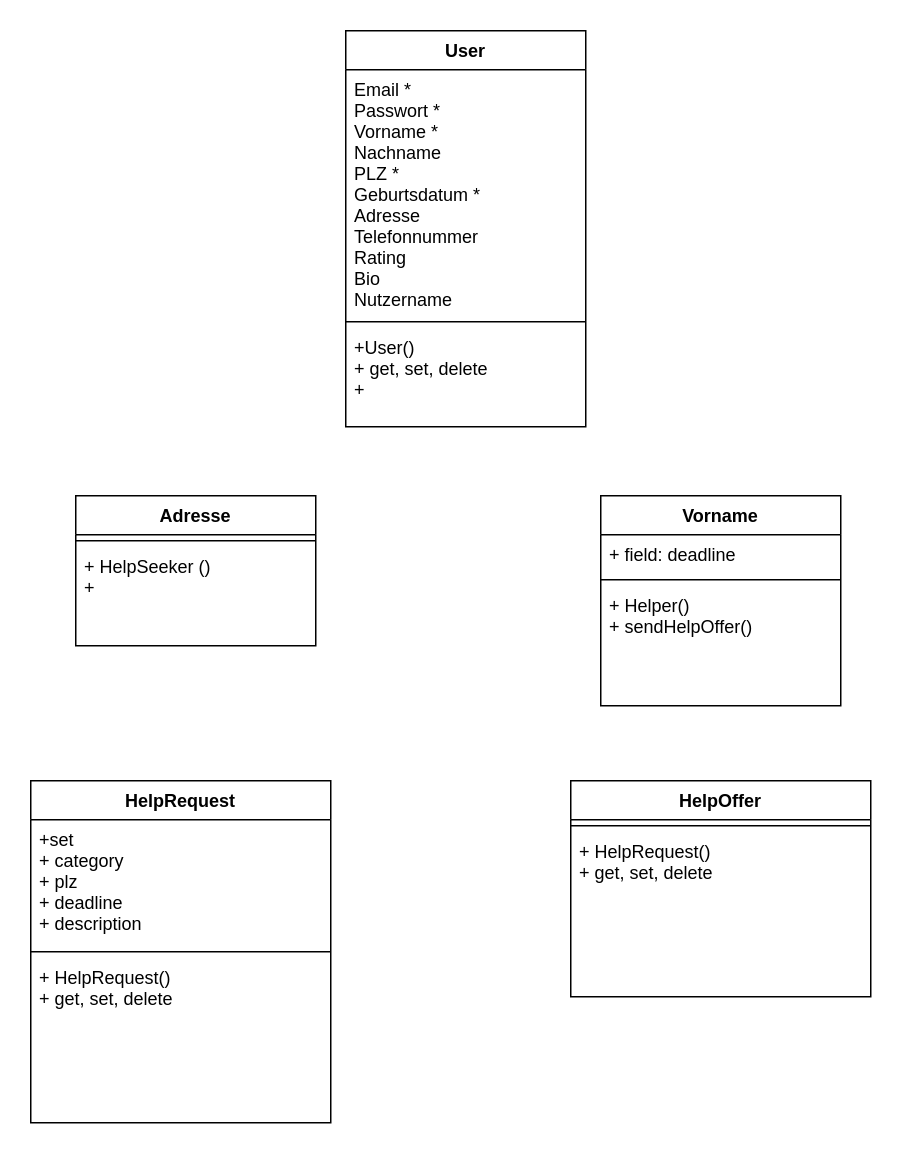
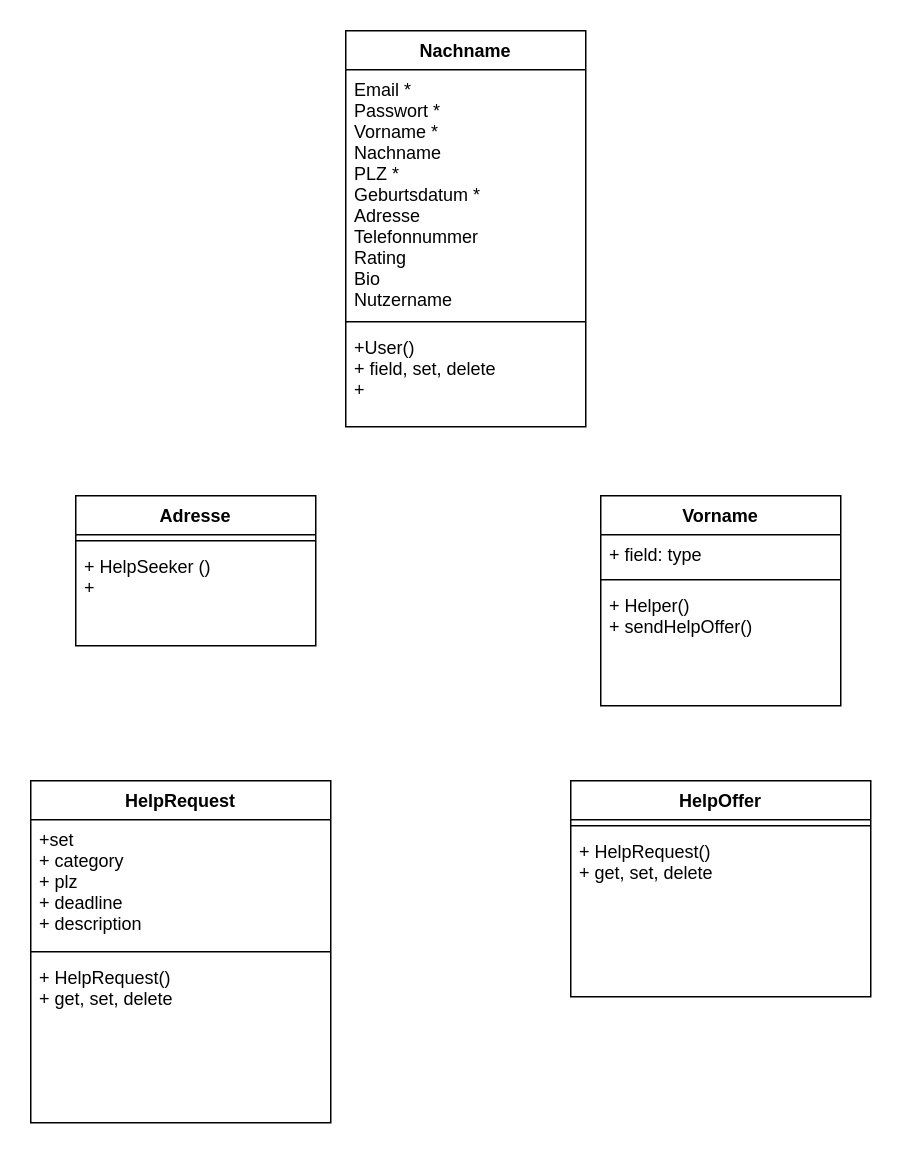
  <mxCell id="0" />
  <mxCell id="1" parent="0" />
  <mxCell id="2" value="Adresse&#10;" style="swimlane;fontStyle=1;align=center;verticalAlign=top;childLayout=stackLayout;horizontal=1;startSize=26;horizontalStack=0;resizeParent=1;resizeParentMax=0;resizeLast=0;collapsible=1;marginBottom=0;" vertex="1" parent="1"><mxGeometry x="50" y="330" width="160" height="100" as="geometry" /></mxCell>
  <mxCell id="3" value="" style="line;strokeWidth=1;fillColor=none;align=left;verticalAlign=middle;spacingTop=-1;spacingLeft=3;spacingRight=3;rotatable=0;labelPosition=right;points=[];portConstraint=eastwest;" vertex="1" parent="2"><mxGeometry y="26" width="160" height="8" as="geometry" /></mxCell>
  <mxCell id="4" value="+ HelpSeeker ()&#10;+ &#10;&#10;&#10;" style="text;strokeColor=none;fillColor=none;align=left;verticalAlign=top;spacingLeft=4;spacingRight=4;overflow=hidden;rotatable=0;points=[[0,0.5],[1,0.5]];portConstraint=eastwest;" vertex="1" parent="2"><mxGeometry y="34" width="160" height="66" as="geometry" /></mxCell>
- <mxCell id="5" value="User&#10;" style="swimlane;fontStyle=1;align=center;verticalAlign=top;childLayout=stackLayout;horizontal=1;startSize=26;horizontalStack=0;resizeParent=1;resizeParentMax=0;resizeLast=0;collapsible=1;marginBottom=0;" vertex="1" parent="1"><mxGeometry x="230" y="20" width="160" height="264" as="geometry" /></mxCell>
+ <mxCell id="5" value="Nachname&#10;" style="swimlane;fontStyle=1;align=center;verticalAlign=top;childLayout=stackLayout;horizontal=1;startSize=26;horizontalStack=0;resizeParent=1;resizeParentMax=0;resizeLast=0;collapsible=1;marginBottom=0;" vertex="1" parent="1"><mxGeometry x="230" y="20" width="160" height="264" as="geometry" /></mxCell>
  <mxCell id="6" value="Email *&#10;Passwort *&#10;Vorname *&#10;Nachname&#10;PLZ *&#10;Geburtsdatum *&#10;Adresse&#10;Telefonnummer&#10;Rating&#10;Bio&#10;Nutzername&#10;&#10;&#10;&#10;" style="text;strokeColor=none;fillColor=none;align=left;verticalAlign=top;spacingLeft=4;spacingRight=4;overflow=hidden;rotatable=0;points=[[0,0.5],[1,0.5]];portConstraint=eastwest;" vertex="1" parent="5"><mxGeometry y="26" width="160" height="164" as="geometry" /></mxCell>
  <mxCell id="7" value="" style="line;strokeWidth=1;fillColor=none;align=left;verticalAlign=middle;spacingTop=-1;spacingLeft=3;spacingRight=3;rotatable=0;labelPosition=right;points=[];portConstraint=eastwest;" vertex="1" parent="5"><mxGeometry y="190" width="160" height="8" as="geometry" /></mxCell>
- <mxCell id="8" value="+User()&#10;+ get, set, delete&#10;+ &#10;&#10;" style="text;strokeColor=none;fillColor=none;align=left;verticalAlign=top;spacingLeft=4;spacingRight=4;overflow=hidden;rotatable=0;points=[[0,0.5],[1,0.5]];portConstraint=eastwest;" vertex="1" parent="5"><mxGeometry y="198" width="160" height="66" as="geometry" /></mxCell>
+ <mxCell id="8" value="+User()&#10;+ field, set, delete&#10;+ &#10;&#10;" style="text;strokeColor=none;fillColor=none;align=left;verticalAlign=top;spacingLeft=4;spacingRight=4;overflow=hidden;rotatable=0;points=[[0,0.5],[1,0.5]];portConstraint=eastwest;" vertex="1" parent="5"><mxGeometry y="198" width="160" height="66" as="geometry" /></mxCell>
  <mxCell id="9" value="HelpRequest&#10;" style="swimlane;fontStyle=1;align=center;verticalAlign=top;childLayout=stackLayout;horizontal=1;startSize=26;horizontalStack=0;resizeParent=1;resizeParentMax=0;resizeLast=0;collapsible=1;marginBottom=0;" vertex="1" parent="1"><mxGeometry x="20" y="520" width="200" height="228" as="geometry" /></mxCell>
  <mxCell id="10" value="+set&#10;+ category&#10;+ plz&#10;+ deadline&#10;+ description&#10;&#10;" style="text;strokeColor=none;fillColor=none;align=left;verticalAlign=top;spacingLeft=4;spacingRight=4;overflow=hidden;rotatable=0;points=[[0,0.5],[1,0.5]];portConstraint=eastwest;" vertex="1" parent="9"><mxGeometry y="26" width="200" height="84" as="geometry" /></mxCell>
  <mxCell id="11" value="" style="line;strokeWidth=1;fillColor=none;align=left;verticalAlign=middle;spacingTop=-1;spacingLeft=3;spacingRight=3;rotatable=0;labelPosition=right;points=[];portConstraint=eastwest;" vertex="1" parent="9"><mxGeometry y="110" width="200" height="8" as="geometry" /></mxCell>
  <mxCell id="12" value="+ HelpRequest()&#10;+ get, set, delete" style="text;strokeColor=none;fillColor=none;align=left;verticalAlign=top;spacingLeft=4;spacingRight=4;overflow=hidden;rotatable=0;points=[[0,0.5],[1,0.5]];portConstraint=eastwest;" vertex="1" parent="9"><mxGeometry y="118" width="200" height="110" as="geometry" /></mxCell>
  <mxCell id="13" value="HelpOffer&#10;" style="swimlane;fontStyle=1;align=center;verticalAlign=top;childLayout=stackLayout;horizontal=1;startSize=26;horizontalStack=0;resizeParent=1;resizeParentMax=0;resizeLast=0;collapsible=1;marginBottom=0;" vertex="1" parent="1"><mxGeometry x="380" y="520" width="200" height="144" as="geometry" /></mxCell>
  <mxCell id="14" value="" style="line;strokeWidth=1;fillColor=none;align=left;verticalAlign=middle;spacingTop=-1;spacingLeft=3;spacingRight=3;rotatable=0;labelPosition=right;points=[];portConstraint=eastwest;" vertex="1" parent="13"><mxGeometry y="26" width="200" height="8" as="geometry" /></mxCell>
  <mxCell id="15" value="+ HelpRequest()&#10;+ get, set, delete" style="text;strokeColor=none;fillColor=none;align=left;verticalAlign=top;spacingLeft=4;spacingRight=4;overflow=hidden;rotatable=0;points=[[0,0.5],[1,0.5]];portConstraint=eastwest;" vertex="1" parent="13"><mxGeometry y="34" width="200" height="110" as="geometry" /></mxCell>
  <mxCell id="16" value="Vorname" style="swimlane;fontStyle=1;align=center;verticalAlign=top;childLayout=stackLayout;horizontal=1;startSize=26;horizontalStack=0;resizeParent=1;resizeParentMax=0;resizeLast=0;collapsible=1;marginBottom=0;" vertex="1" parent="1"><mxGeometry x="400" y="330" width="160" height="140" as="geometry" /></mxCell>
- <mxCell id="17" value="+ field: deadline" style="text;strokeColor=none;fillColor=none;align=left;verticalAlign=top;spacingLeft=4;spacingRight=4;overflow=hidden;rotatable=0;points=[[0,0.5],[1,0.5]];portConstraint=eastwest;" vertex="1" parent="16"><mxGeometry y="26" width="160" height="26" as="geometry" /></mxCell>
+ <mxCell id="17" value="+ field: type" style="text;strokeColor=none;fillColor=none;align=left;verticalAlign=top;spacingLeft=4;spacingRight=4;overflow=hidden;rotatable=0;points=[[0,0.5],[1,0.5]];portConstraint=eastwest;" vertex="1" parent="16"><mxGeometry y="26" width="160" height="26" as="geometry" /></mxCell>
  <mxCell id="18" value="" style="line;strokeWidth=1;fillColor=none;align=left;verticalAlign=middle;spacingTop=-1;spacingLeft=3;spacingRight=3;rotatable=0;labelPosition=right;points=[];portConstraint=eastwest;" vertex="1" parent="16"><mxGeometry y="52" width="160" height="8" as="geometry" /></mxCell>
  <mxCell id="19" value="+ Helper()&#10;+ sendHelpOffer()" style="text;strokeColor=none;fillColor=none;align=left;verticalAlign=top;spacingLeft=4;spacingRight=4;overflow=hidden;rotatable=0;points=[[0,0.5],[1,0.5]];portConstraint=eastwest;" vertex="1" parent="16"><mxGeometry y="60" width="160" height="80" as="geometry" /></mxCell>
